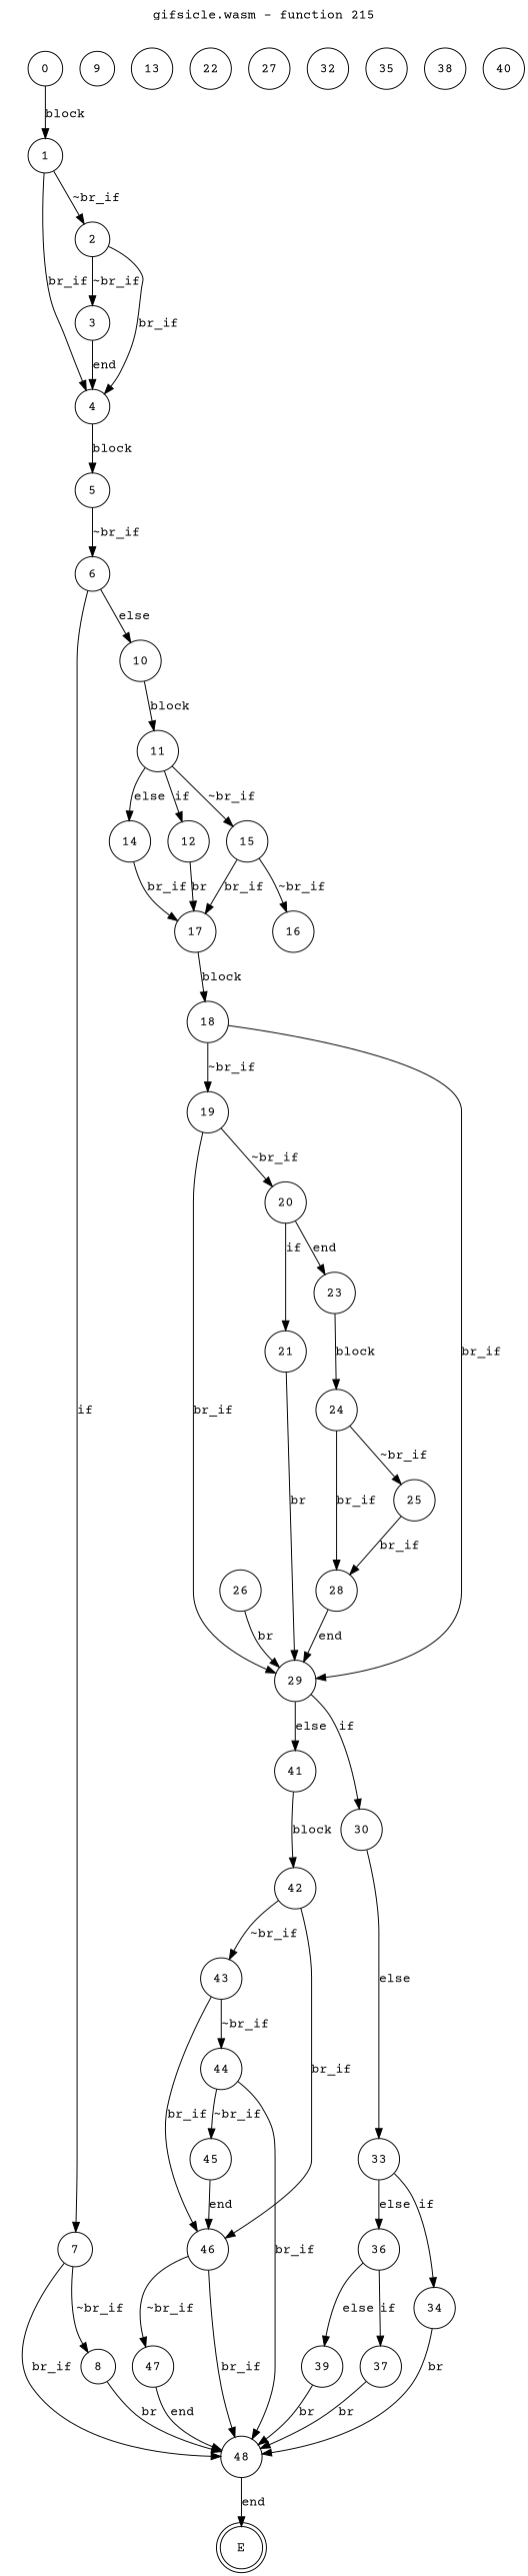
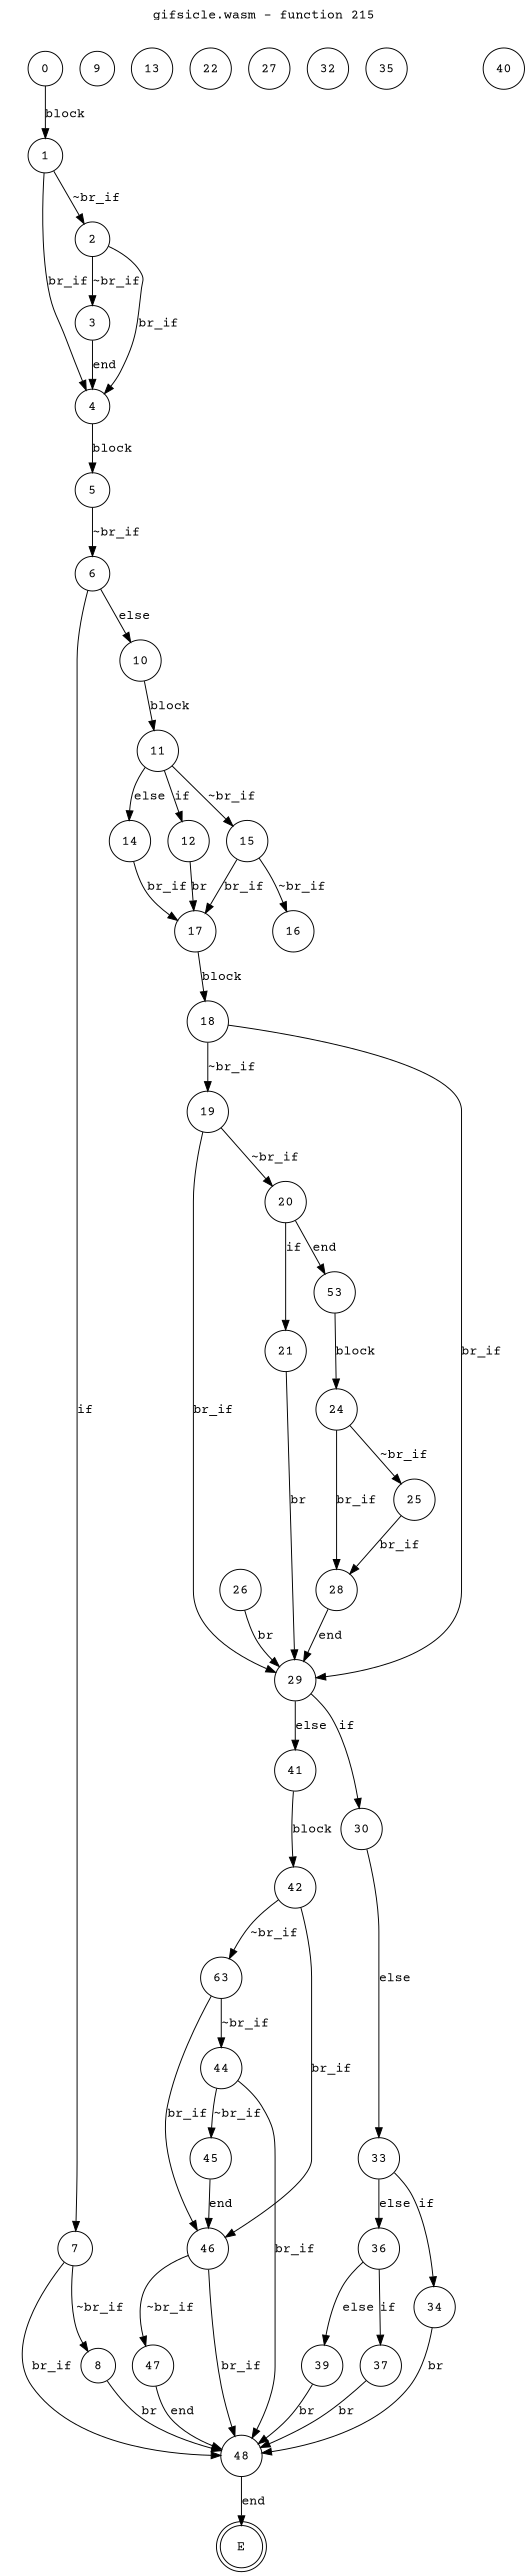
  digraph {
    fontname="Courier Prime"
    label="gifsicle.wasm - function 215"
    labelfontcolor=black
    labelfontname=Helvetica
    labelfontsize=16
    labelloc=t
    node [fontname="Courier Prime" shape=circle fontcolor=black]
    edge [fontname="Courier Prime"]
    E [shape=doublecircle fontcolor=""]
    n2 [label=0]
    n3 [label=1]
    n4 [label=2]
    n5 [label=4]
    n6 [label=3]
    n7 [label=5]
    n8 [label=6]
    n9 [label=7]
    n10 [label=10]
    n11 [label=48]
    n12 [label=8]
    n13 [label=11]
    n14 [label=9]
    n15 [label=12]
    n16 [label=14]
    n17 [label=15]
    n18 [label=17]
    n19 [label=18]
    n20 [label=13]
    n21 [label=16]
    n22 [label=19]
    n23 [label=29]
    n24 [label=20]
    n25 [label=30]
    n26 [label=41]
    n27 [label=21]
-   n28 [label=23]
+   n28 [label=53]
    n29 [label=24]
    n30 [label=22]
    n31 [label=25]
    n32 [label=28]
    n33 [label=26]
    n34 [label=27]
    n35 [label=33]
    n36 [label=42]
    n37 [label=34]
    n38 [label=36]
    n39 [label=32]
    n40 [label=37]
    n41 [label=39]
    n42 [label=35]
-   n43 [label=38]
    n44 [label=40]
-   n45 [label=43]
+   n45 [label=63]
    n46 [label=46]
    n47 [label=44]
    n48 [label=47]
    n49 [label=45]
    n2 -> n3 [label=block]
    n3 -> n4 [label="~br_if"]
    n3 -> n5 [label=br_if]
    n4 -> n5 [label=br_if]
    n4 -> n6 [label="~br_if"]
    n5 -> n7 [label=block]
    n6 -> n5 [label=end]
    n7 -> n8 [label="~br_if"]
    n8 -> n9 [label=if]
    n8 -> n10 [label=else]
    n9 -> n11 [label=br_if]
    n9 -> n12 [label="~br_if"]
    n10 -> n13 [label=block]
    n11 -> E [label=end]
    n12 -> n11 [label=br]
    n13 -> n15 [label=if]
    n13 -> n16 [label=else]
    n13 -> n17 [label="~br_if"]
    n15 -> n18 [label=br]
    n16 -> n18 [label=br_if]
    n17 -> n18 [label=br_if]
    n17 -> n21 [label="~br_if"]
    n18 -> n19 [label=block]
    n19 -> n22 [label="~br_if"]
    n19 -> n23 [label=br_if]
    n22 -> n23 [label=br_if]
    n22 -> n24 [label="~br_if"]
    n23 -> n25 [label=if]
    n23 -> n26 [label=else]
    n24 -> n27 [label=if]
    n24 -> n28 [label=end]
    n25 -> n35 [label=else]
    n26 -> n36 [label=block]
    n27 -> n23 [label=br]
    n28 -> n29 [label=block]
    n29 -> n31 [label="~br_if"]
    n29 -> n32 [label=br_if]
    n31 -> n32 [label=br_if]
    n32 -> n23 [label=end]
    n33 -> n23 [label=br]
    n35 -> n37 [label=if]
    n35 -> n38 [label=else]
    n36 -> n45 [label="~br_if"]
    n36 -> n46 [label=br_if]
    n37 -> n11 [label=br]
    n38 -> n40 [label=if]
    n38 -> n41 [label=else]
    n40 -> n11 [label=br]
    n41 -> n11 [label=br]
    n45 -> n46 [label=br_if]
    n45 -> n47 [label="~br_if"]
    n46 -> n11 [label=br_if]
    n46 -> n48 [label="~br_if"]
    n47 -> n11 [label=br_if]
    n47 -> n49 [label="~br_if"]
    n48 -> n11 [label=end]
    n49 -> n46 [label=end]
  }
